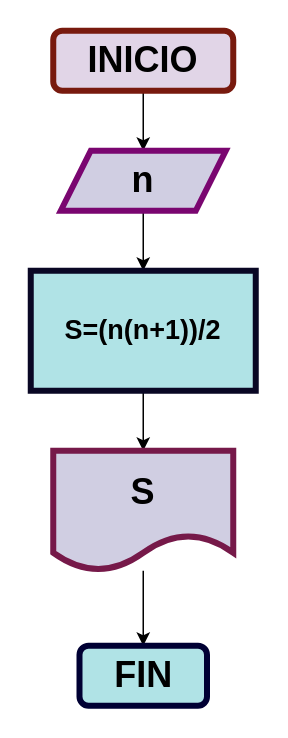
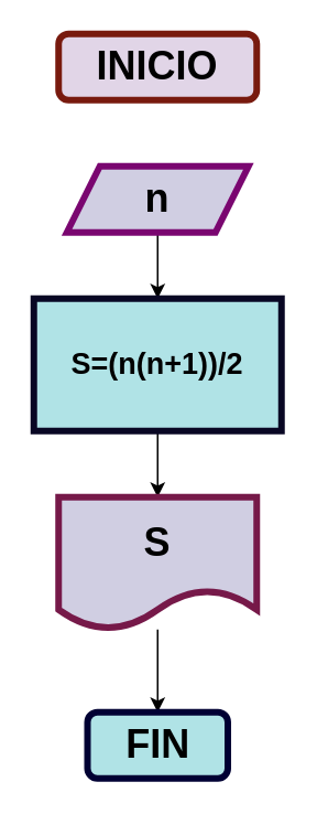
  <mxCell id="0" />
  <mxCell id="1" parent="0" />
- <mxCell id="2" style="edgeStyle=none;html=1;entryX=0.5;entryY=0;entryDx=0;entryDy=0;" edge="1" parent="1" source="3" target="5"><mxGeometry relative="1" as="geometry" /></mxCell>
  <mxCell id="3" value="&lt;h1&gt;INICIO&lt;/h1&gt;" style="rounded=1;whiteSpace=wrap;html=1;fontStyle=1;fillColor=#e1d5e7;strokeColor=#781A0E;fontColor=#000000;strokeWidth=4;" vertex="1" parent="1"><mxGeometry x="35" y="20" width="120" height="40" as="geometry" /></mxCell>
  <mxCell id="4" style="edgeStyle=none;html=1;" edge="1" parent="1" source="5" target="7"><mxGeometry relative="1" as="geometry" /></mxCell>
  <mxCell id="5" value="&lt;h1&gt;&lt;font color=&quot;#000000&quot;&gt;n&lt;/font&gt;&lt;/h1&gt;" style="shape=parallelogram;perimeter=parallelogramPerimeter;whiteSpace=wrap;html=1;fixedSize=1;fillColor=#d0cee2;strokeColor=#7a0670;strokeWidth=4;" vertex="1" parent="1"><mxGeometry x="40" y="100" width="110" height="40" as="geometry" /></mxCell>
  <mxCell id="6" style="edgeStyle=none;html=1;entryX=0.5;entryY=0;entryDx=0;entryDy=0;" edge="1" parent="1" source="7" target="9"><mxGeometry relative="1" as="geometry" /></mxCell>
  <mxCell id="7" value="&lt;h2&gt;&lt;font color=&quot;#000000&quot;&gt;S=(n(n+1))/2&lt;/font&gt;&lt;/h2&gt;" style="rounded=0;whiteSpace=wrap;html=1;fillColor=#b0e3e6;strokeColor=#090724;strokeWidth=4;" vertex="1" parent="1"><mxGeometry x="20" y="180" width="150" height="80" as="geometry" /></mxCell>
  <mxCell id="8" style="edgeStyle=none;html=1;entryX=0.5;entryY=0;entryDx=0;entryDy=0;" edge="1" parent="1" source="9" target="10"><mxGeometry relative="1" as="geometry" /></mxCell>
  <mxCell id="9" value="&lt;h1&gt;&lt;font color=&quot;#000000&quot;&gt;S&lt;/font&gt;&lt;/h1&gt;" style="shape=document;whiteSpace=wrap;html=1;boundedLbl=1;fillColor=#d0cee2;strokeColor=#761949;strokeWidth=4;" vertex="1" parent="1"><mxGeometry x="35" y="300" width="120" height="80" as="geometry" /></mxCell>
  <mxCell id="10" value="&lt;h1&gt;&lt;font color=&quot;#000000&quot;&gt;FIN&lt;/font&gt;&lt;/h1&gt;" style="rounded=1;whiteSpace=wrap;html=1;fillColor=#b0e3e6;strokeColor=#000033;strokeWidth=4;" vertex="1" parent="1"><mxGeometry x="52.5" y="430" width="85" height="40" as="geometry" /></mxCell>
